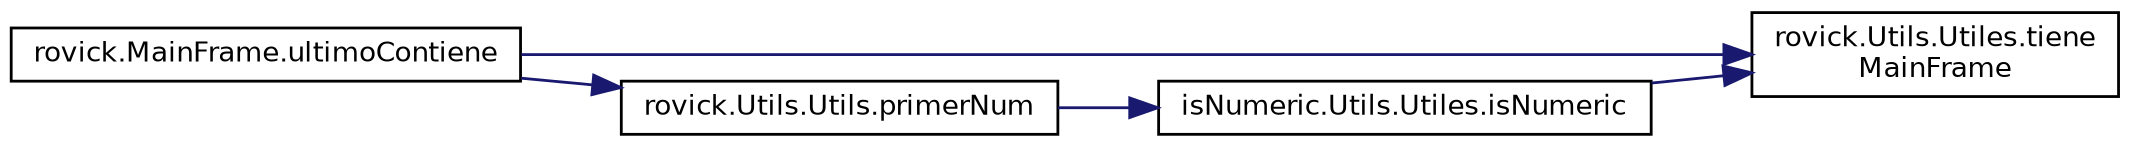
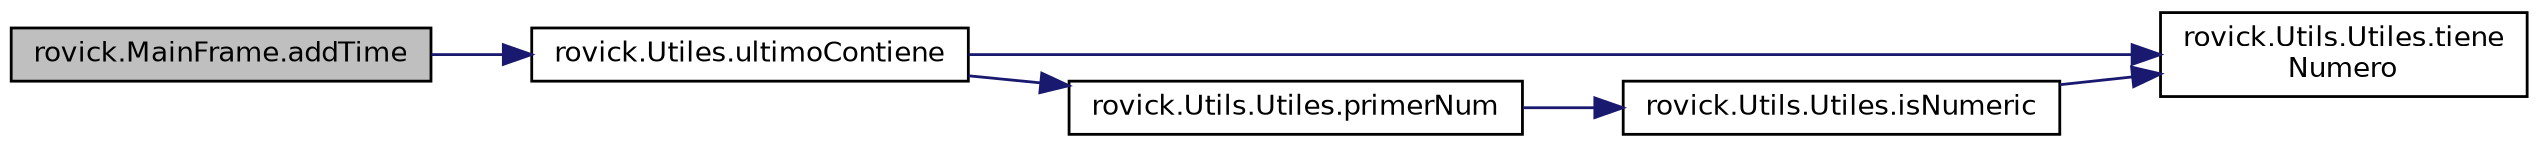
  digraph {
    rankdir=LR
    node [color=black fillcolor=white fontname=Helvetica fontsize=10 shape=record style=filled]
    edge [color=midnightblue fontname=Helvetica fontsize=10 labelfontname=Helvetica labelfontsize=10 style=solid]
-   n2 [height=0.2 label="rovick.MainFrame.ultimoContiene" width=0.4]
-   n3 [height=0.2 label="rovick.Utils.Utiles.tiene\lMainFrame" width=0.4]
-   n4 [height=0.2 label="rovick.Utils.Utils.primerNum" width=0.4]
-   n5 [height=0.2 label="isNumeric.Utils.Utiles.isNumeric" width=0.4]
+   n1 [fillcolor=grey75 fontcolor=black height=0.2 label="rovick.MainFrame.addTime" width=0.4]
+   n2 [height=0.2 label="rovick.Utiles.ultimoContiene" width=0.4]
+   n3 [height=0.2 label="rovick.Utils.Utiles.tiene\lNumero" width=0.4]
+   n4 [height=0.2 label="rovick.Utils.Utiles.primerNum" width=0.4]
+   n5 [height=0.2 label="rovick.Utils.Utiles.isNumeric" width=0.4]
+   n1 -> n2
    n2 -> n3
    n2 -> n4
    n4 -> n5
    n5 -> n3
  }
